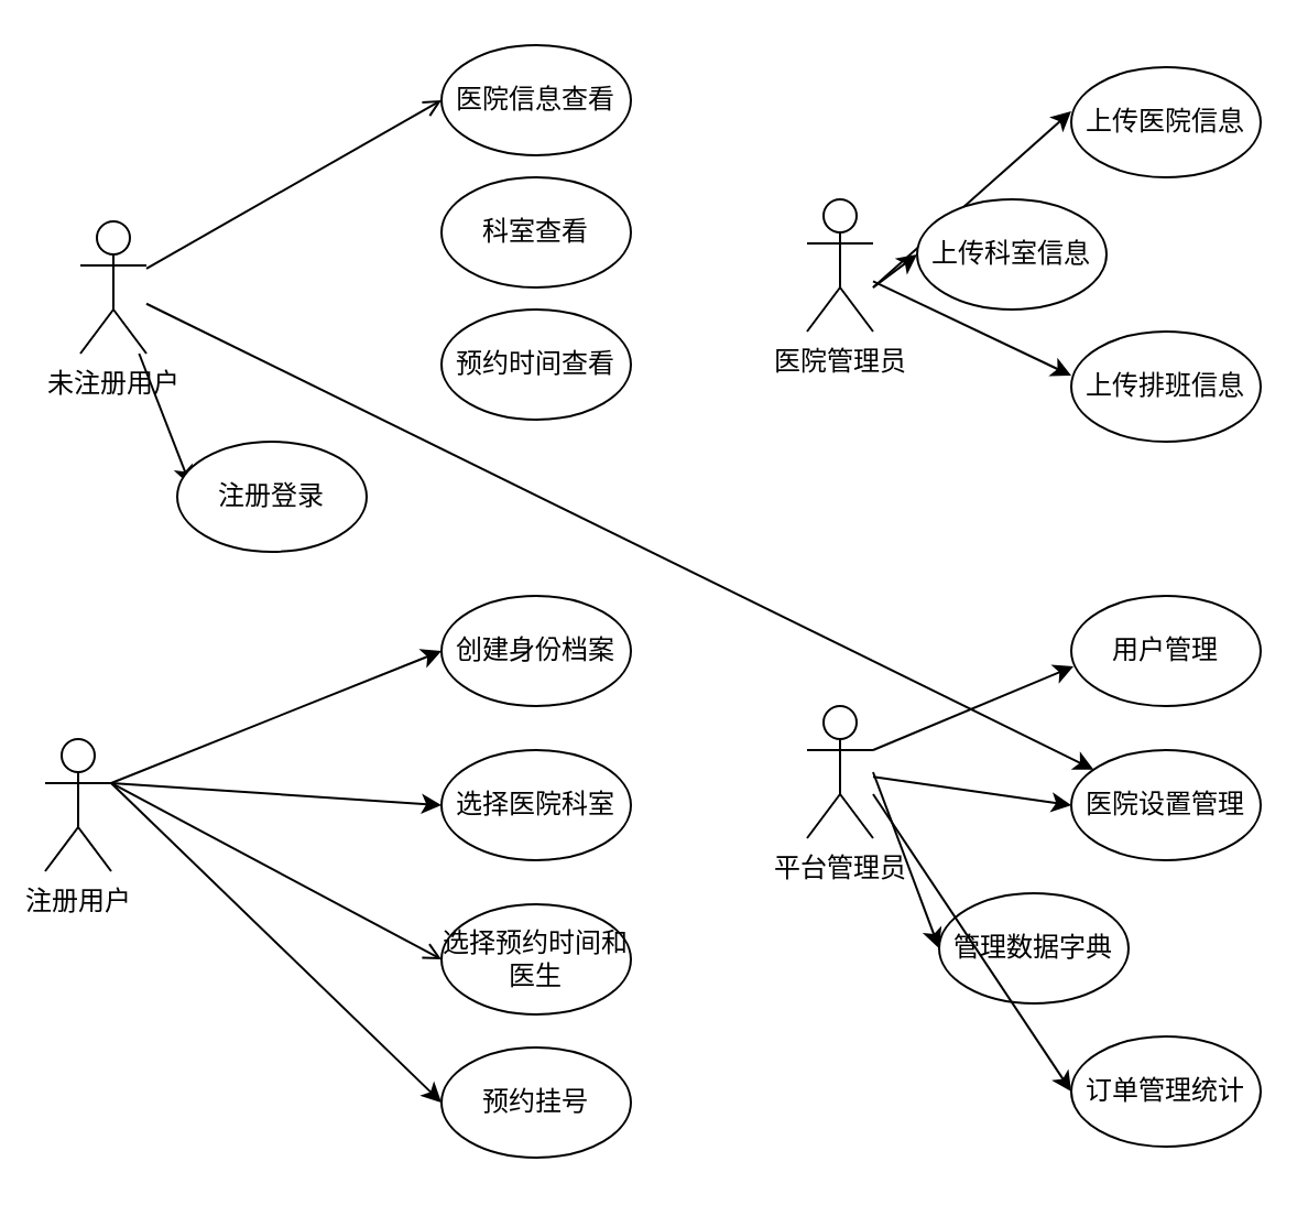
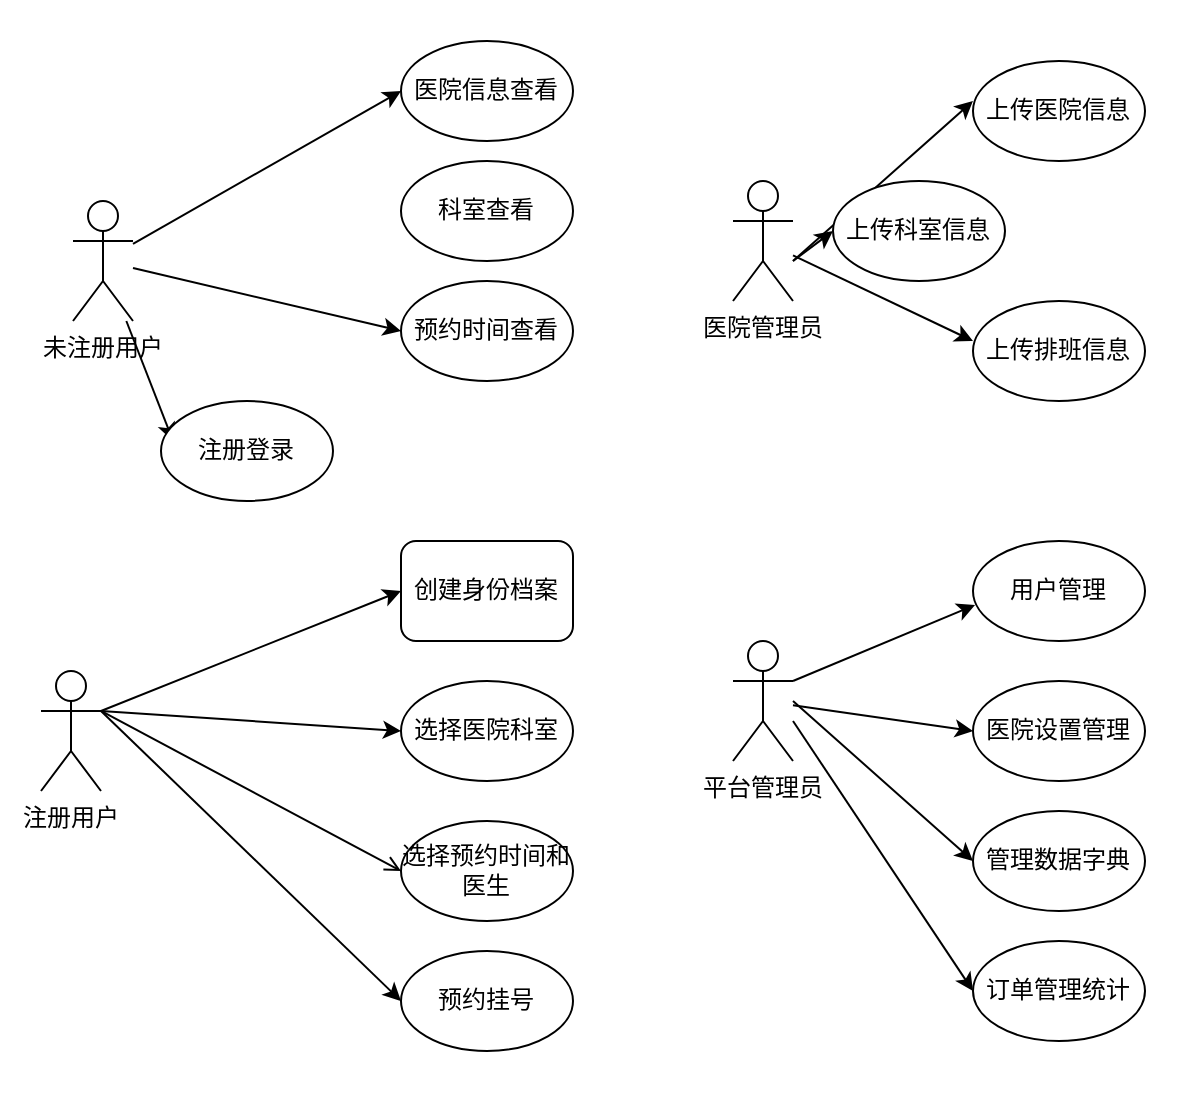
  <mxCell id="0" />
  <mxCell id="1" parent="0" />
  <mxCell id="2" value="未注册用户" style="shape=umlActor;verticalLabelPosition=bottom;verticalAlign=top;html=1;outlineConnect=0;" vertex="1" parent="1"><mxGeometry x="36" y="100" width="30" height="60" as="geometry" /></mxCell>
  <mxCell id="3" value="注册用户" style="shape=umlActor;verticalLabelPosition=bottom;verticalAlign=top;html=1;outlineConnect=0;" vertex="1" parent="1"><mxGeometry x="20" y="335" width="30" height="60" as="geometry" /></mxCell>
  <mxCell id="4" value="医院信息查看" style="ellipse;whiteSpace=wrap;html=1;" vertex="1" parent="1"><mxGeometry x="200" y="20" width="86" height="50" as="geometry" /></mxCell>
- <mxCell id="5" value="" style="endArrow=open;html=1;rounded=0;entryX=0;entryY=0.5;entryDx=0;entryDy=0;" edge="1" parent="1" source="2" target="4"><mxGeometry width="50" height="50" relative="1" as="geometry"><mxPoint x="296" y="430" as="sourcePoint" /><mxPoint x="346" y="380" as="targetPoint" /></mxGeometry></mxCell>
+ <mxCell id="5" value="" style="endArrow=classic;html=1;rounded=0;entryX=0;entryY=0.5;entryDx=0;entryDy=0;" edge="1" parent="1" source="2" target="4"><mxGeometry width="50" height="50" relative="1" as="geometry"><mxPoint x="296" y="430" as="sourcePoint" /><mxPoint x="346" y="380" as="targetPoint" /></mxGeometry></mxCell>
  <mxCell id="6" value="科室查看" style="ellipse;whiteSpace=wrap;html=1;" vertex="1" parent="1"><mxGeometry x="200" y="80" width="86" height="50" as="geometry" /></mxCell>
- <mxCell id="7" value="" style="endArrow=classic;html=1;rounded=0;" edge="1" parent="1" source="2" target="25"><mxGeometry width="50" height="50" relative="1" as="geometry"><mxPoint x="296" y="430" as="sourcePoint" /><mxPoint x="196" y="170" as="targetPoint" /></mxGeometry></mxCell>
+ <mxCell id="7" value="" style="endArrow=classic;html=1;rounded=0;entryX=0;entryY=0.5;entryDx=0;entryDy=0;" edge="1" parent="1" source="2" target="8"><mxGeometry width="50" height="50" relative="1" as="geometry"><mxPoint x="296" y="430" as="sourcePoint" /><mxPoint x="196" y="170" as="targetPoint" /></mxGeometry></mxCell>
  <mxCell id="8" value="预约时间查看" style="ellipse;whiteSpace=wrap;html=1;" vertex="1" parent="1"><mxGeometry x="200" y="140" width="86" height="50" as="geometry" /></mxCell>
  <mxCell id="9" value="" style="endArrow=classic;html=1;rounded=0;entryX=0.07;entryY=0.4;entryDx=0;entryDy=0;entryPerimeter=0;" edge="1" parent="1" source="2" target="10"><mxGeometry width="50" height="50" relative="1" as="geometry"><mxPoint x="296" y="430" as="sourcePoint" /><mxPoint x="196" y="220" as="targetPoint" /></mxGeometry></mxCell>
  <mxCell id="10" value="注册登录" style="ellipse;whiteSpace=wrap;html=1;" vertex="1" parent="1"><mxGeometry x="80" y="200" width="86" height="50" as="geometry" /></mxCell>
  <mxCell id="11" value="医院管理员" style="shape=umlActor;verticalLabelPosition=bottom;verticalAlign=top;html=1;outlineConnect=0;" vertex="1" parent="1"><mxGeometry x="366" y="90" width="30" height="60" as="geometry" /></mxCell>
  <mxCell id="12" value="" style="endArrow=classic;html=1;rounded=0;" edge="1" parent="1"><mxGeometry width="50" height="50" relative="1" as="geometry"><mxPoint x="396" y="130" as="sourcePoint" /><mxPoint x="486" y="50" as="targetPoint" /></mxGeometry></mxCell>
  <mxCell id="13" value="上传医院信息" style="ellipse;whiteSpace=wrap;html=1;" vertex="1" parent="1"><mxGeometry x="486" y="30" width="86" height="50" as="geometry" /></mxCell>
  <mxCell id="14" value="" style="endArrow=classic;html=1;rounded=0;entryX=0;entryY=0.5;entryDx=0;entryDy=0;" edge="1" parent="1" target="15"><mxGeometry width="50" height="50" relative="1" as="geometry"><mxPoint x="396" y="130" as="sourcePoint" /><mxPoint x="486" y="100" as="targetPoint" /></mxGeometry></mxCell>
  <mxCell id="15" value="上传科室信息" style="ellipse;whiteSpace=wrap;html=1;" vertex="1" parent="1"><mxGeometry x="416" y="90" width="86" height="50" as="geometry" /></mxCell>
  <mxCell id="16" value="" style="endArrow=classic;html=1;rounded=0;" edge="1" parent="1" source="11"><mxGeometry width="50" height="50" relative="1" as="geometry"><mxPoint x="406" y="170" as="sourcePoint" /><mxPoint x="486" y="170" as="targetPoint" /></mxGeometry></mxCell>
  <mxCell id="17" value="上传排班信息" style="ellipse;whiteSpace=wrap;html=1;" vertex="1" parent="1"><mxGeometry x="486" y="150" width="86" height="50" as="geometry" /></mxCell>
- <mxCell id="18" value="创建身份档案" style="ellipse;whiteSpace=wrap;html=1;" vertex="1" parent="1"><mxGeometry x="200" y="270" width="86" height="50" as="geometry" /></mxCell>
+ <mxCell id="18" value="创建身份档案" style="whiteSpace=wrap;html=1;rounded=1;" vertex="1" parent="1"><mxGeometry x="200" y="270" width="86" height="50" as="geometry" /></mxCell>
  <mxCell id="19" value="选择医院科室" style="ellipse;whiteSpace=wrap;html=1;" vertex="1" parent="1"><mxGeometry x="200" y="340" width="86" height="50" as="geometry" /></mxCell>
  <mxCell id="20" value="选择预约时间和医生" style="ellipse;whiteSpace=wrap;html=1;" vertex="1" parent="1"><mxGeometry x="200" y="410" width="86" height="50" as="geometry" /></mxCell>
  <mxCell id="21" value="预约挂号" style="ellipse;whiteSpace=wrap;html=1;" vertex="1" parent="1"><mxGeometry x="200" y="475" width="86" height="50" as="geometry" /></mxCell>
  <mxCell id="22" value="" style="endArrow=classic;html=1;rounded=0;exitX=1;exitY=0.333;exitDx=0;exitDy=0;exitPerimeter=0;entryX=0;entryY=0.5;entryDx=0;entryDy=0;" edge="1" parent="1" source="3" target="18"><mxGeometry width="50" height="50" relative="1" as="geometry"><mxPoint x="290" y="340" as="sourcePoint" /><mxPoint x="340" y="290" as="targetPoint" /></mxGeometry></mxCell>
  <mxCell id="23" value="平台管理员" style="shape=umlActor;verticalLabelPosition=bottom;verticalAlign=top;html=1;outlineConnect=0;" vertex="1" parent="1"><mxGeometry x="366" y="320" width="30" height="60" as="geometry" /></mxCell>
  <mxCell id="24" value="用户管理" style="ellipse;whiteSpace=wrap;html=1;" vertex="1" parent="1"><mxGeometry x="486" y="270" width="86" height="50" as="geometry" /></mxCell>
  <mxCell id="25" value="医院设置管理" style="ellipse;whiteSpace=wrap;html=1;" vertex="1" parent="1"><mxGeometry x="486" y="340" width="86" height="50" as="geometry" /></mxCell>
- <mxCell id="26" value="管理数据字典" style="ellipse;whiteSpace=wrap;html=1;" vertex="1" parent="1"><mxGeometry x="426" y="405" width="86" height="50" as="geometry" /></mxCell>
+ <mxCell id="26" value="管理数据字典" style="ellipse;whiteSpace=wrap;html=1;" vertex="1" parent="1"><mxGeometry x="486" y="405" width="86" height="50" as="geometry" /></mxCell>
  <mxCell id="27" value="订单管理统计" style="ellipse;whiteSpace=wrap;html=1;" vertex="1" parent="1"><mxGeometry x="486" y="470" width="86" height="50" as="geometry" /></mxCell>
  <mxCell id="28" value="" style="endArrow=classic;html=1;rounded=0;exitX=1;exitY=0.333;exitDx=0;exitDy=0;exitPerimeter=0;entryX=0.012;entryY=0.64;entryDx=0;entryDy=0;entryPerimeter=0;" edge="1" parent="1" source="23" target="24"><mxGeometry width="50" height="50" relative="1" as="geometry"><mxPoint x="236" y="350" as="sourcePoint" /><mxPoint x="286" y="300" as="targetPoint" /></mxGeometry></mxCell>
  <mxCell id="29" value="" style="endArrow=classic;html=1;rounded=0;entryX=0;entryY=0.5;entryDx=0;entryDy=0;" edge="1" parent="1" source="23" target="25"><mxGeometry width="50" height="50" relative="1" as="geometry"><mxPoint x="236" y="350" as="sourcePoint" /><mxPoint x="286" y="300" as="targetPoint" /></mxGeometry></mxCell>
  <mxCell id="30" value="" style="endArrow=classic;html=1;rounded=0;entryX=0;entryY=0.5;entryDx=0;entryDy=0;" edge="1" parent="1" target="26"><mxGeometry width="50" height="50" relative="1" as="geometry"><mxPoint x="396" y="350" as="sourcePoint" /><mxPoint x="286" y="300" as="targetPoint" /></mxGeometry></mxCell>
  <mxCell id="31" value="" style="endArrow=classic;html=1;rounded=0;entryX=0;entryY=0.5;entryDx=0;entryDy=0;" edge="1" parent="1" target="27"><mxGeometry width="50" height="50" relative="1" as="geometry"><mxPoint x="396" y="360" as="sourcePoint" /><mxPoint x="286" y="300" as="targetPoint" /></mxGeometry></mxCell>
  <mxCell id="32" value="" style="endArrow=classic;html=1;rounded=0;exitX=1;exitY=0.333;exitDx=0;exitDy=0;exitPerimeter=0;entryX=0;entryY=0.5;entryDx=0;entryDy=0;" edge="1" parent="1" source="3" target="19"><mxGeometry width="50" height="50" relative="1" as="geometry"><mxPoint x="290" y="340" as="sourcePoint" /><mxPoint x="340" y="290" as="targetPoint" /></mxGeometry></mxCell>
  <mxCell id="33" value="" style="endArrow=open;html=1;rounded=0;exitX=1;exitY=0.333;exitDx=0;exitDy=0;exitPerimeter=0;entryX=0;entryY=0.5;entryDx=0;entryDy=0;" edge="1" parent="1" source="3" target="20"><mxGeometry width="50" height="50" relative="1" as="geometry"><mxPoint x="290" y="340" as="sourcePoint" /><mxPoint x="340" y="290" as="targetPoint" /></mxGeometry></mxCell>
  <mxCell id="34" value="" style="endArrow=classic;html=1;rounded=0;exitX=1;exitY=0.333;exitDx=0;exitDy=0;exitPerimeter=0;entryX=0;entryY=0.5;entryDx=0;entryDy=0;" edge="1" parent="1" source="3" target="21"><mxGeometry width="50" height="50" relative="1" as="geometry"><mxPoint x="290" y="340" as="sourcePoint" /><mxPoint x="340" y="290" as="targetPoint" /></mxGeometry></mxCell>
